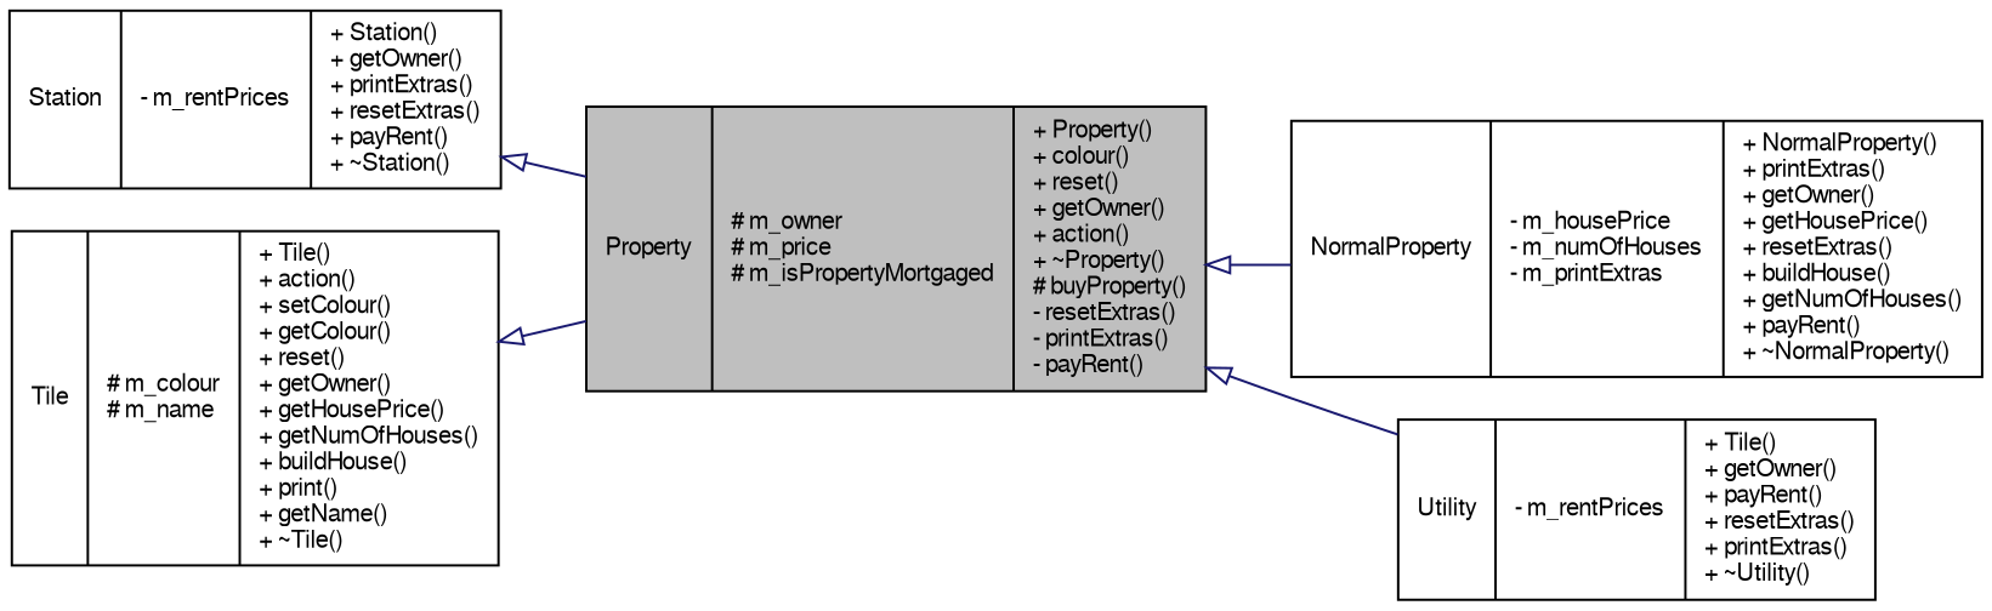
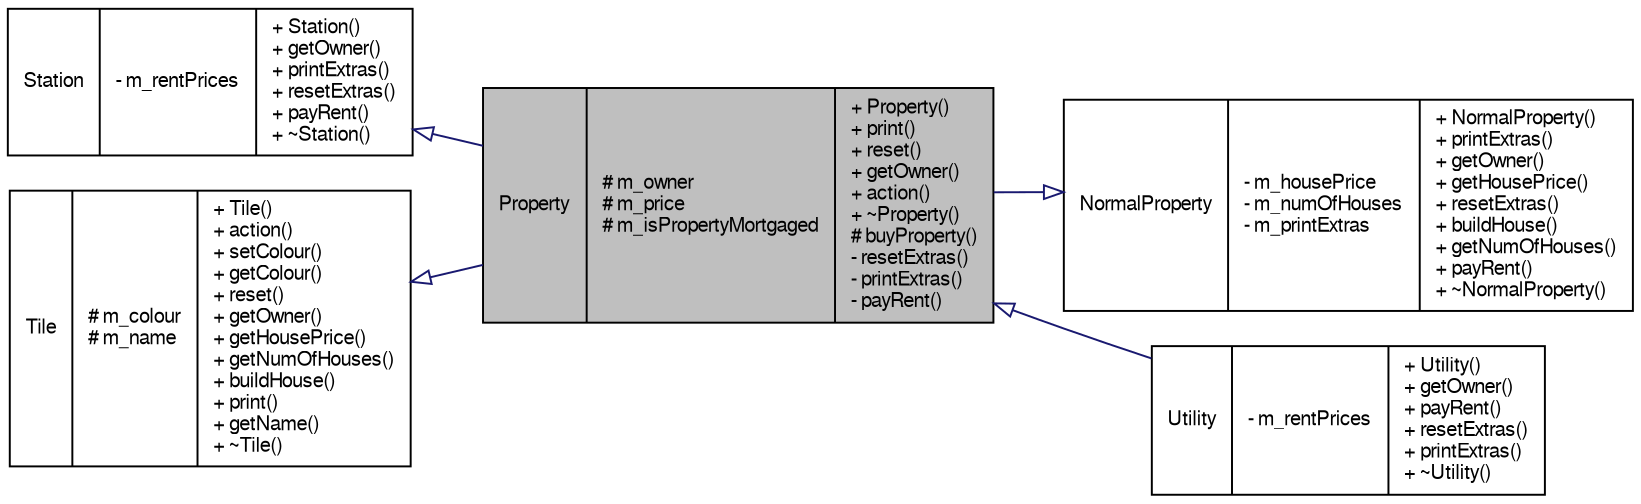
  digraph {
    rankdir=LR
    node [color=black fillcolor=white fontname=FreeSans fontsize=10 shape=record style=filled]
    edge [arrowtail=onormal color=midnightblue dir=back fontname=FreeSans fontsize=10 labelfontname=FreeSans labelfontsize=10 style=solid]
-   n1 [fillcolor=grey75 fontcolor=black height=0.2 label="{Property\n|# m_owner\l# m_price\l# m_isPropertyMortgaged\l|+ Property()\l+ colour()\l+ reset()\l+ getOwner()\l+ action()\l+ ~Property()\l# buyProperty()\l- resetExtras()\l- printExtras()\l- payRent()\l}" width=0.4]
+   n1 [fillcolor=grey75 fontcolor=black height=0.2 label="{Property\n|# m_owner\l# m_price\l# m_isPropertyMortgaged\l|+ Property()\l+ print()\l+ reset()\l+ getOwner()\l+ action()\l+ ~Property()\l# buyProperty()\l- resetExtras()\l- printExtras()\l- payRent()\l}" width=0.4]
    n2 [height=0.2 label="{NormalProperty\n|- m_housePrice\l- m_numOfHouses\l- m_printExtras\l|+ NormalProperty()\l+ printExtras()\l+ getOwner()\l+ getHousePrice()\l+ resetExtras()\l+ buildHouse()\l+ getNumOfHouses()\l+ payRent()\l+ ~NormalProperty()\l}" width=0.4]
-   n3 [height=0.2 label="{Utility\n|- m_rentPrices\l|+ Tile()\l+ getOwner()\l+ payRent()\l+ resetExtras()\l+ printExtras()\l+ ~Utility()\l}" width=0.4]
+   n3 [height=0.2 label="{Utility\n|- m_rentPrices\l|+ Utility()\l+ getOwner()\l+ payRent()\l+ resetExtras()\l+ printExtras()\l+ ~Utility()\l}" width=0.4]
    n4 [height=0.2 label="{Station\n|- m_rentPrices\l|+ Station()\l+ getOwner()\l+ printExtras()\l+ resetExtras()\l+ payRent()\l+ ~Station()\l}" width=0.4]
    n5 [height=0.2 label="{Tile\n|# m_colour\l# m_name\l|+ Tile()\l+ action()\l+ setColour()\l+ getColour()\l+ reset()\l+ getOwner()\l+ getHousePrice()\l+ getNumOfHouses()\l+ buildHouse()\l+ print()\l+ getName()\l+ ~Tile()\l}" width=0.4]
-   n1 -> n2
+   n2 -> n1
    n1 -> n3
    n4 -> n1
    n5 -> n1
  }
